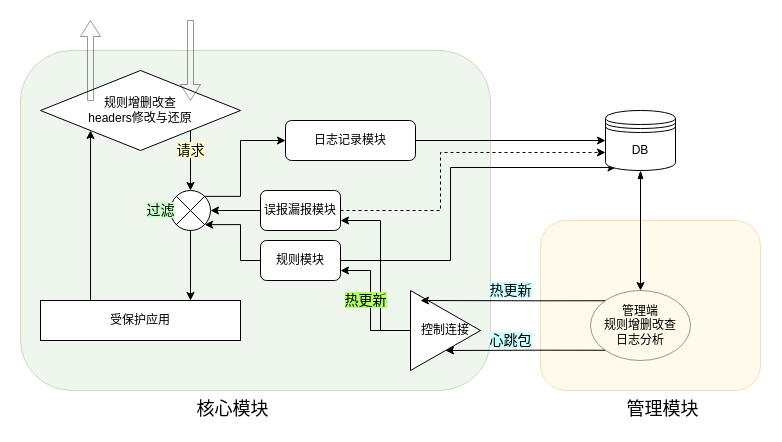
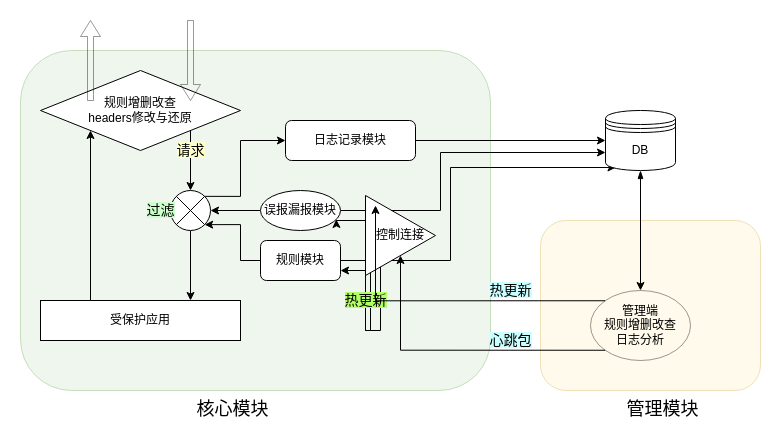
  <mxCell id="0" />
  <mxCell id="1" parent="0" />
  <mxCell id="2" value="" style="rounded=1;whiteSpace=wrap;html=1;fillColor=#fff2cc;strokeColor=#d6b656;opacity=40;" parent="1" vertex="1"><mxGeometry x="540" y="220" width="220" height="170" as="geometry" /></mxCell>
  <mxCell id="3" value="" style="rounded=1;whiteSpace=wrap;html=1;fillColor=#d5e8d4;strokeColor=#82b366;opacity=40;" parent="1" vertex="1"><mxGeometry x="20" y="50" width="470" height="340" as="geometry" /></mxCell>
  <mxCell id="4" style="edgeStyle=orthogonalEdgeStyle;rounded=0;orthogonalLoop=1;jettySize=auto;html=1;exitX=1;exitY=1;exitDx=0;exitDy=0;entryX=0.5;entryY=0;entryDx=0;entryDy=0;" parent="1" source="5" target="16" edge="1"><mxGeometry relative="1" as="geometry" /></mxCell>
  <mxCell id="5" value="规则增删改查&lt;br&gt;headers修改与还原" style="rhombus;whiteSpace=wrap;html=1;" parent="1" vertex="1"><mxGeometry x="40" y="70" width="200" height="80" as="geometry" /></mxCell>
  <mxCell id="6" style="edgeStyle=orthogonalEdgeStyle;rounded=0;orthogonalLoop=1;jettySize=auto;html=1;exitX=1;exitY=0.5;exitDx=0;exitDy=0;entryX=0;entryY=0.5;entryDx=0;entryDy=0;" parent="1" source="7" target="20" edge="1"><mxGeometry relative="1" as="geometry" /></mxCell>
  <mxCell id="7" value="日志记录模块" style="rounded=1;whiteSpace=wrap;html=1;" parent="1" vertex="1"><mxGeometry x="285" y="120" width="130" height="40" as="geometry" /></mxCell>
- <mxCell id="8" style="edgeStyle=orthogonalEdgeStyle;rounded=0;orthogonalLoop=1;jettySize=auto;html=1;exitX=1;exitY=0.5;exitDx=0;exitDy=0;entryX=0;entryY=0.7;entryDx=0;entryDy=0;dashed=1;" parent="1" source="10" target="20" edge="1"><mxGeometry relative="1" as="geometry"><Array as="points"><mxPoint x="440" y="210" /><mxPoint x="440" y="152" /></Array></mxGeometry></mxCell>
+ <mxCell id="8" style="edgeStyle=orthogonalEdgeStyle;rounded=0;orthogonalLoop=1;jettySize=auto;html=1;exitX=1;exitY=0.5;exitDx=0;exitDy=0;entryX=0;entryY=0.7;entryDx=0;entryDy=0;" parent="1" source="10" target="20" edge="1"><mxGeometry relative="1" as="geometry"><Array as="points"><mxPoint x="440" y="210" /><mxPoint x="440" y="152" /></Array></mxGeometry></mxCell>
  <mxCell id="9" style="edgeStyle=orthogonalEdgeStyle;rounded=0;orthogonalLoop=1;jettySize=auto;html=1;exitX=0;exitY=0.5;exitDx=0;exitDy=0;entryX=1;entryY=0.5;entryDx=0;entryDy=0;startArrow=none;startFill=0;" parent="1" source="10" target="16" edge="1"><mxGeometry relative="1" as="geometry" /></mxCell>
- <mxCell id="10" value="误报漏报模块" style="rounded=1;whiteSpace=wrap;html=1;" parent="1" vertex="1"><mxGeometry x="260" y="190" width="80" height="40" as="geometry" /></mxCell>
+ <mxCell id="10" value="误报漏报模块" style="ellipse;whiteSpace=wrap;html=1;" parent="1" vertex="1"><mxGeometry x="260" y="190" width="80" height="40" as="geometry" /></mxCell>
  <mxCell id="11" style="edgeStyle=orthogonalEdgeStyle;rounded=0;orthogonalLoop=1;jettySize=auto;html=1;exitX=1;exitY=0.5;exitDx=0;exitDy=0;entryX=0.15;entryY=0.95;entryDx=0;entryDy=0;entryPerimeter=0;" parent="1" source="13" target="20" edge="1"><mxGeometry relative="1" as="geometry"><Array as="points"><mxPoint x="450" y="260" /><mxPoint x="450" y="167" /></Array></mxGeometry></mxCell>
  <mxCell id="12" style="edgeStyle=orthogonalEdgeStyle;rounded=0;orthogonalLoop=1;jettySize=auto;html=1;exitX=0;exitY=0.5;exitDx=0;exitDy=0;entryX=1;entryY=1;entryDx=0;entryDy=0;startArrow=none;startFill=0;" parent="1" source="13" target="16" edge="1"><mxGeometry relative="1" as="geometry"><Array as="points"><mxPoint x="240" y="260" /><mxPoint x="240" y="224" /></Array></mxGeometry></mxCell>
  <mxCell id="13" value="规则模块" style="rounded=1;whiteSpace=wrap;html=1;" parent="1" vertex="1"><mxGeometry x="260" y="240" width="80" height="40" as="geometry" /></mxCell>
  <mxCell id="14" style="edgeStyle=orthogonalEdgeStyle;rounded=0;orthogonalLoop=1;jettySize=auto;html=1;exitX=0.5;exitY=1;exitDx=0;exitDy=0;entryX=0.75;entryY=0;entryDx=0;entryDy=0;" parent="1" source="16" target="18" edge="1"><mxGeometry relative="1" as="geometry" /></mxCell>
  <mxCell id="15" style="edgeStyle=orthogonalEdgeStyle;rounded=0;orthogonalLoop=1;jettySize=auto;html=1;exitX=1;exitY=0;exitDx=0;exitDy=0;entryX=0;entryY=0.5;entryDx=0;entryDy=0;" parent="1" source="16" target="7" edge="1"><mxGeometry relative="1" as="geometry"><Array as="points"><mxPoint x="240" y="196" /><mxPoint x="240" y="140" /></Array></mxGeometry></mxCell>
  <mxCell id="16" value="" style="shape=sumEllipse;perimeter=ellipsePerimeter;whiteSpace=wrap;html=1;backgroundOutline=1;" parent="1" vertex="1"><mxGeometry x="170" y="190" width="40" height="40" as="geometry" /></mxCell>
  <mxCell id="17" style="edgeStyle=orthogonalEdgeStyle;rounded=0;orthogonalLoop=1;jettySize=auto;html=1;exitX=0.25;exitY=0;exitDx=0;exitDy=0;entryX=0;entryY=1;entryDx=0;entryDy=0;" parent="1" source="18" target="5" edge="1"><mxGeometry relative="1" as="geometry" /></mxCell>
  <mxCell id="18" value="受保护应用" style="rounded=0;whiteSpace=wrap;html=1;" parent="1" vertex="1"><mxGeometry x="40" y="300" width="200" height="40" as="geometry" /></mxCell>
  <mxCell id="19" style="edgeStyle=orthogonalEdgeStyle;rounded=0;orthogonalLoop=1;jettySize=auto;html=1;exitX=0.5;exitY=1;exitDx=0;exitDy=0;startArrow=blockThin;startFill=1;" parent="1" source="20" target="29" edge="1"><mxGeometry relative="1" as="geometry" /></mxCell>
  <mxCell id="20" value="DB" style="shape=datastore;whiteSpace=wrap;html=1;" parent="1" vertex="1"><mxGeometry x="605" y="110" width="70" height="60" as="geometry" /></mxCell>
  <mxCell id="21" style="edgeStyle=orthogonalEdgeStyle;rounded=0;orthogonalLoop=1;jettySize=auto;html=1;exitX=0;exitY=0.5;exitDx=0;exitDy=0;entryX=1;entryY=0.75;entryDx=0;entryDy=0;" parent="1" source="23" target="10" edge="1"><mxGeometry relative="1" as="geometry"><Array as="points"><mxPoint x="380" y="330" /><mxPoint x="380" y="220" /></Array></mxGeometry></mxCell>
  <mxCell id="22" style="edgeStyle=orthogonalEdgeStyle;rounded=0;orthogonalLoop=1;jettySize=auto;html=1;exitX=0;exitY=0.5;exitDx=0;exitDy=0;entryX=1;entryY=0.75;entryDx=0;entryDy=0;" parent="1" source="23" target="13" edge="1"><mxGeometry relative="1" as="geometry"><Array as="points"><mxPoint x="370" y="330" /><mxPoint x="370" y="270" /></Array></mxGeometry></mxCell>
- <mxCell id="23" value="控制连接" style="triangle;whiteSpace=wrap;html=1;" parent="1" vertex="1"><mxGeometry x="410" y="290" width="70" height="80" as="geometry" /></mxCell>
+ <mxCell id="23" value="控制连接" style="triangle;whiteSpace=wrap;html=1;" parent="1" vertex="1"><mxGeometry x="365" y="195" width="70" height="80" as="geometry" /></mxCell>
  <mxCell id="24" value="&lt;font style=&quot;font-size: 14px ; background-color: rgb(179 , 255 , 102)&quot;&gt;热更新&lt;/font&gt;" style="text;html=1;align=center;verticalAlign=middle;resizable=0;points=[];autosize=1;" parent="1" vertex="1"><mxGeometry x="335" y="290" width="60" height="20" as="geometry" /></mxCell>
  <mxCell id="25" value="&lt;font style=&quot;font-size: 14px ; background-color: rgb(204 , 255 , 204)&quot;&gt;过滤&lt;/font&gt;" style="text;html=1;align=center;verticalAlign=middle;resizable=0;points=[];autosize=1;" parent="1" vertex="1"><mxGeometry x="140" y="200" width="40" height="20" as="geometry" /></mxCell>
  <mxCell id="26" value="&lt;font style=&quot;font-size: 14px ; background-color: rgb(255 , 255 , 204)&quot;&gt;请求&lt;/font&gt;" style="text;html=1;align=center;verticalAlign=middle;resizable=0;points=[];autosize=1;" parent="1" vertex="1"><mxGeometry x="170" y="140" width="40" height="20" as="geometry" /></mxCell>
  <mxCell id="27" style="edgeStyle=orthogonalEdgeStyle;rounded=0;orthogonalLoop=1;jettySize=auto;html=1;exitX=0;exitY=1;exitDx=0;exitDy=0;entryX=0.5;entryY=1;entryDx=0;entryDy=0;" parent="1" source="29" target="23" edge="1"><mxGeometry relative="1" as="geometry" /></mxCell>
  <mxCell id="28" style="edgeStyle=orthogonalEdgeStyle;rounded=0;orthogonalLoop=1;jettySize=auto;html=1;exitX=0;exitY=0;exitDx=0;exitDy=0;entryX=0.143;entryY=0.125;entryDx=0;entryDy=0;entryPerimeter=0;" parent="1" source="29" target="23" edge="1"><mxGeometry relative="1" as="geometry" /></mxCell>
  <mxCell id="29" value="管理端&lt;br&gt;规则增删改查&lt;br&gt;日志分析" style="ellipse;whiteSpace=wrap;html=1;fillColor=none;opacity=40;" parent="1" vertex="1"><mxGeometry x="590" y="290" width="100" height="70" as="geometry" /></mxCell>
  <mxCell id="30" value="&lt;font style=&quot;font-size: 14px ; background-color: rgb(204 , 255 , 255)&quot;&gt;心跳包&lt;/font&gt;" style="text;html=1;align=center;verticalAlign=middle;resizable=0;points=[];autosize=1;" parent="1" vertex="1"><mxGeometry x="480" y="330" width="60" height="20" as="geometry" /></mxCell>
  <mxCell id="31" value="&lt;font style=&quot;font-size: 14px ; background-color: rgb(204 , 255 , 255)&quot;&gt;热更新&lt;/font&gt;" style="text;html=1;align=center;verticalAlign=middle;resizable=0;points=[];autosize=1;" parent="1" vertex="1"><mxGeometry x="480" y="280" width="60" height="20" as="geometry" /></mxCell>
  <mxCell id="32" value="&lt;p style=&quot;line-height: 160%&quot;&gt;&lt;font style=&quot;font-size: 18px&quot;&gt;核心模块&lt;/font&gt;&lt;/p&gt;" style="text;html=1;strokeColor=none;fillColor=none;align=center;verticalAlign=middle;whiteSpace=wrap;rounded=0;opacity=40;" parent="1" vertex="1"><mxGeometry x="190" y="400" width="85" height="20" as="geometry" /></mxCell>
  <mxCell id="33" value="&lt;p style=&quot;line-height: 160%&quot;&gt;&lt;font style=&quot;font-size: 18px&quot;&gt;管理模块&lt;/font&gt;&lt;/p&gt;" style="text;html=1;strokeColor=none;fillColor=none;align=center;verticalAlign=middle;whiteSpace=wrap;rounded=0;opacity=40;" parent="1" vertex="1"><mxGeometry x="620" y="400" width="85" height="20" as="geometry" /></mxCell>
  <mxCell id="34" value="" style="shape=singleArrow;direction=south;whiteSpace=wrap;html=1;fillColor=none;opacity=40;" parent="1" vertex="1"><mxGeometry x="180" y="20" width="20" height="80" as="geometry" /></mxCell>
  <mxCell id="35" value="" style="shape=singleArrow;direction=north;whiteSpace=wrap;html=1;fillColor=none;opacity=40;" parent="1" vertex="1"><mxGeometry x="80" y="20" width="20" height="80" as="geometry" /></mxCell>
